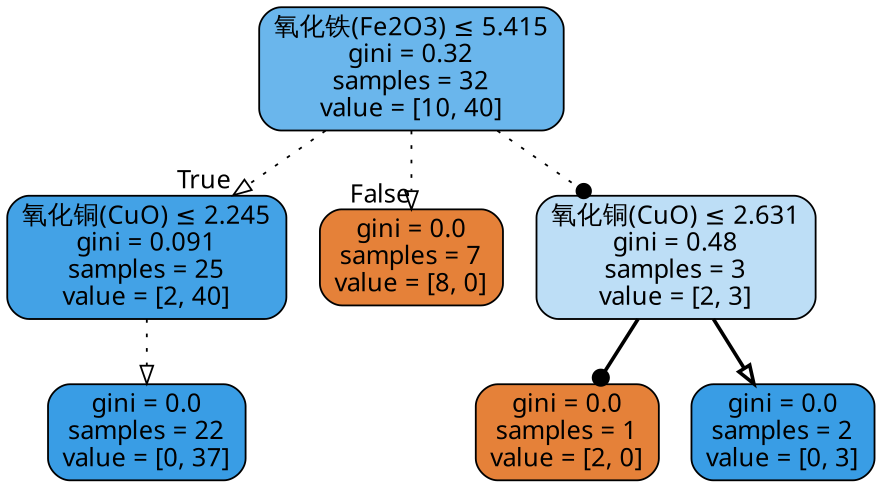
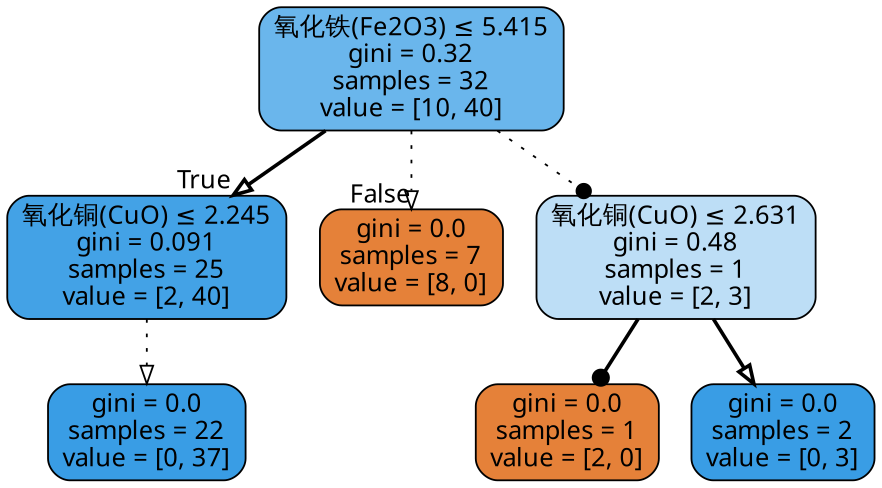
  digraph {
    node [color=black fillcolor="#e58139" fontname=DengXian shape=box style="filled, rounded"]
    edge [arrowhead=onormal fontname=DengXian style=dotted]
    n1 [fillcolor="#6ab6ec" label=<氧化铁(Fe2O3) &le; 5.415<br/>gini = 0.32<br/>samples = 32<br/>value = [10, 40]>]
    n2 [fillcolor="#43a2e6" label=<氧化铜(CuO) &le; 2.245<br/>gini = 0.091<br/>samples = 25<br/>value = [2, 40]>]
    n3 [label=<gini = 0.0<br/>samples = 7<br/>value = [8, 0]>]
-   n4 [fillcolor="#bddef6" label=<氧化铜(CuO) &le; 2.631<br/>gini = 0.48<br/>samples = 3<br/>value = [2, 3]>]
+   n4 [fillcolor="#bddef6" label=<氧化铜(CuO) &le; 2.631<br/>gini = 0.48<br/>samples = 1<br/>value = [2, 3]>]
    n5 [fillcolor="#399de5" label=<gini = 0.0<br/>samples = 22<br/>value = [0, 37]>]
    n6 [label=<gini = 0.0<br/>samples = 1<br/>value = [2, 0]>]
    n7 [fillcolor="#399de5" label=<gini = 0.0<br/>samples = 2<br/>value = [0, 3]>]
-   n1 -> n2 [headlabel=True labelangle=45 labeldistance=2.5]
+   n1 -> n2 [headlabel=True labelangle=45 labeldistance=2.5 style=bold]
    n1 -> n3 [headlabel=False labelangle=-45 labeldistance=2.5]
    n1 -> n4 [arrowhead=dot]
    n2 -> n5
    n4 -> n6 [arrowhead=dot style=bold]
    n4 -> n7 [style=bold]
  }
